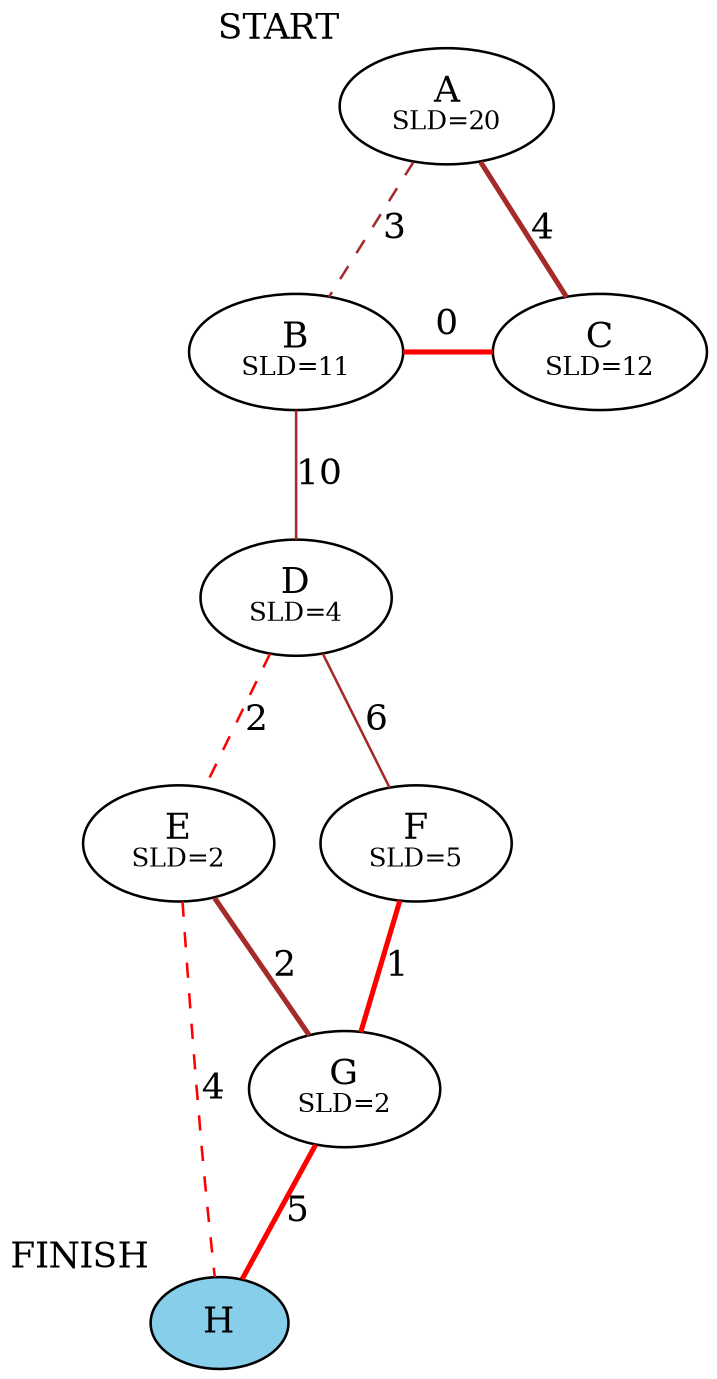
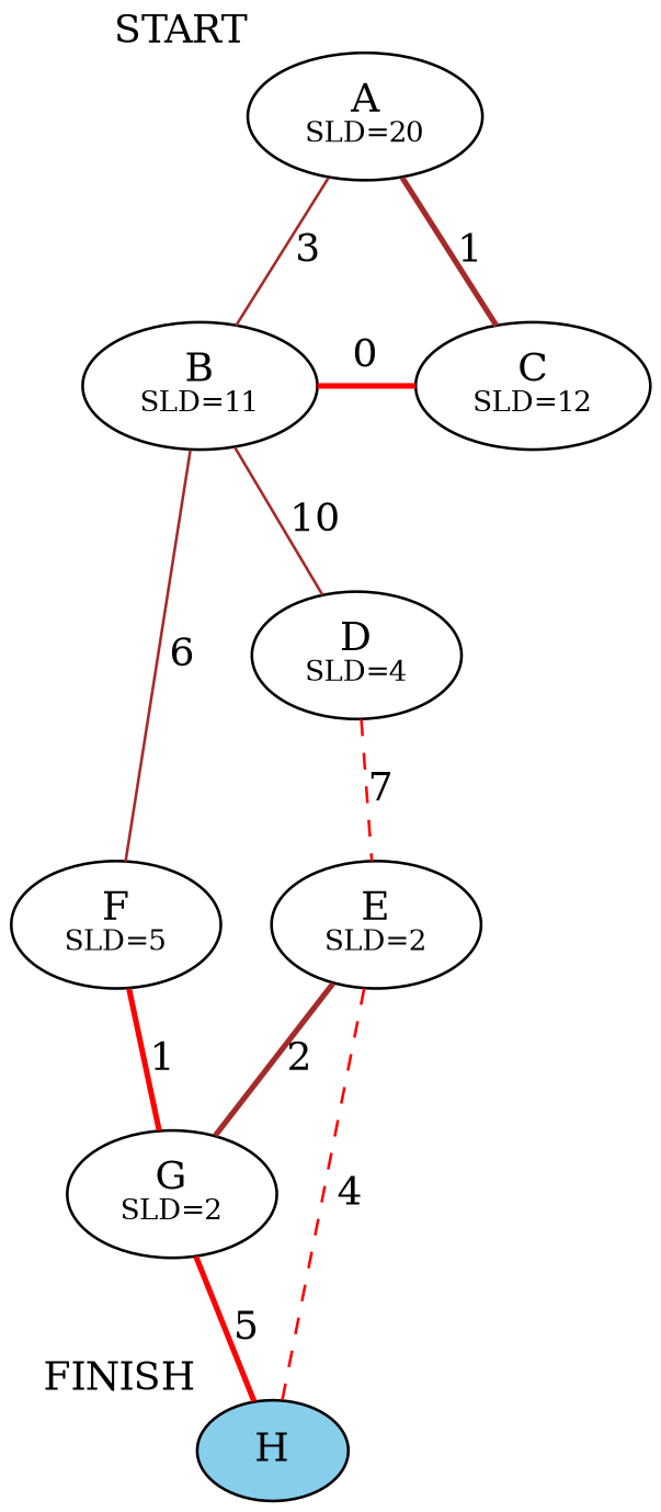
  strict graph {
    edge [color=red style=bold]
    n1 [label=<B<BR /><FONT POINT-SIZE="10">SLD=11</FONT>>]
    n2 [label=<C<BR /><FONT POINT-SIZE="10">SLD=12</FONT>>]
    n3 [label=<E<BR /><FONT POINT-SIZE="10">SLD=2</FONT>>]
    n4 [label=<F<BR /><FONT POINT-SIZE="10">SLD=5</FONT>>]
    n5 [label=<D<BR /><FONT POINT-SIZE="10">SLD=4</FONT>>]
    n6 [label=<G<BR /><FONT POINT-SIZE="10">SLD=2</FONT>>]
    n7 [fillcolor=skyblue label=H style=filled xlabel=FINISH]
    n8 [label=<A<BR /><FONT POINT-SIZE="10">SLD=20</FONT>> xlabel=START]
    subgraph sub_1 {
      rank=same
      n1
      n2
    }
    subgraph sub_2 {
      rank=same
      n3
      n4
    }
    n1 -- n2 [label=0]
    n1 -- n5 [color=brown label=10 style=solid]
    n3 -- n6 [color=brown label=2]
    n3 -- n7 [label=4 style=dashed]
    n4 -- n6 [label=1]
-   n5 -- n3 [label=2 style=dashed]
-   n5 -- n4 [color=brown label=6 style=solid]
+   n5 -- n3 [label=7 style=dashed]
+   n1 -- n4 [color=brown label=6 style=solid]
    n6 -- n7 [label=5]
-   n8 -- n1 [color=brown label=3 style=dashed]
-   n8 -- n2 [color=brown label=4]
+   n8 -- n1 [color=brown label=3 style=solid]
+   n8 -- n2 [color=brown label=1]
  }
